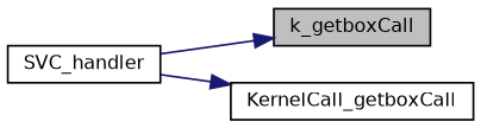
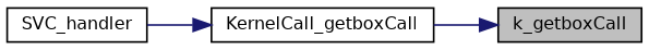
  digraph {
    rankdir=RL
    node [color=black fillcolor=white fontname=Helvetica fontsize=10 shape=record style=filled]
    edge [color=midnightblue dir=back fontname=Helvetica fontsize=10 labelfontname=Helvetica labelfontsize=10 style=solid]
    n1 [fillcolor=grey75 fontcolor=black height=0.2 label=k_getboxCall width=0.4]
    n2 [height=0.2 label=KernelCall_getboxCall width=0.4]
    n3 [height=0.2 label=SVC_handler width=0.4]
-   n1 -> n3
+   n1 -> n2
    n2 -> n3
  }
